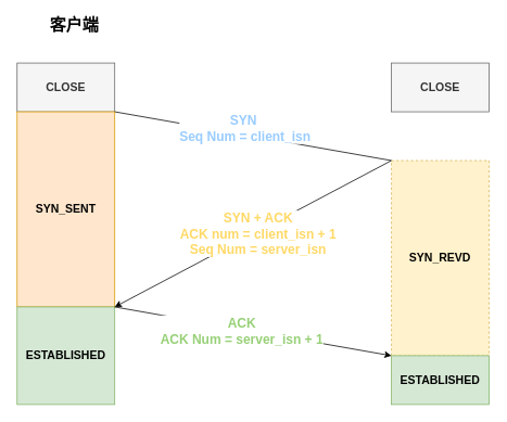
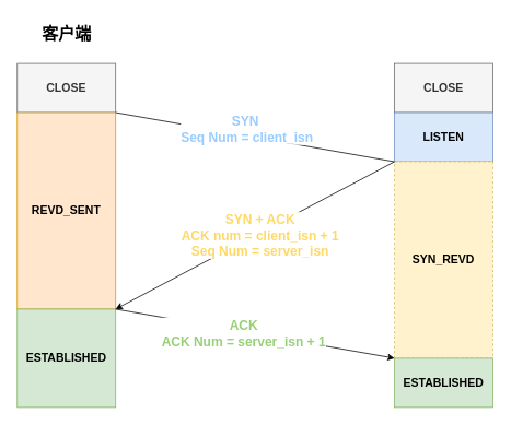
  <mxCell id="0" />
  <mxCell id="1" parent="0" />
  <mxCell id="2" value="CLOSE" style="rounded=0;whiteSpace=wrap;html=1;fillColor=#f5f5f5;fontColor=#333333;strokeColor=#666666;fontStyle=1;fontSize=14;" vertex="1" parent="1"><mxGeometry x="20" y="77" width="120" height="60" as="geometry" /></mxCell>
  <mxCell id="3" style="rounded=0;orthogonalLoop=1;jettySize=auto;html=1;exitX=1;exitY=0;exitDx=0;exitDy=0;entryX=0;entryY=0;entryDx=0;entryDy=0;endArrow=none;" edge="1" parent="1" source="5" target="9"><mxGeometry relative="1" as="geometry" /></mxCell>
  <mxCell id="4" value="&lt;b style=&quot;font-size: 16px;&quot;&gt;&lt;font color=&quot;#99ccff&quot; style=&quot;font-size: 16px;&quot;&gt;SYN&amp;nbsp;&lt;/font&gt;&lt;/b&gt;&lt;div style=&quot;font-size: 16px;&quot;&gt;&lt;b style=&quot;&quot;&gt;&lt;font color=&quot;#99ccff&quot; style=&quot;font-size: 16px;&quot;&gt;Seq Num = client_isn&lt;/font&gt;&lt;/b&gt;&lt;/div&gt;" style="edgeLabel;html=1;align=center;verticalAlign=middle;resizable=0;points=[];" vertex="1" connectable="0" parent="3"><mxGeometry x="-0.205" y="-1" relative="1" as="geometry"><mxPoint x="25" y="-5" as="offset" /></mxGeometry></mxCell>
- <mxCell id="5" value="SYN_SENT" style="rounded=0;whiteSpace=wrap;html=1;fontStyle=1;fontSize=14;fillColor=#ffe6cc;strokeColor=#d79b00;" vertex="1" parent="1"><mxGeometry x="20" y="137" width="120" height="240" as="geometry" /></mxCell>
+ <mxCell id="5" value="REVD_SENT" style="rounded=0;whiteSpace=wrap;html=1;fontStyle=1;fontSize=14;fillColor=#ffe6cc;strokeColor=#d79b00;" vertex="1" parent="1"><mxGeometry x="20" y="137" width="120" height="240" as="geometry" /></mxCell>
  <mxCell id="6" value="ESTABLISHED" style="rounded=0;whiteSpace=wrap;html=1;fontStyle=1;fontSize=14;fillColor=#d5e8d4;strokeColor=#82b366;" vertex="1" parent="1"><mxGeometry x="20" y="377" width="120" height="120" as="geometry" /></mxCell>
  <mxCell id="7" value="CLOSE" style="rounded=0;whiteSpace=wrap;html=1;fillColor=#f5f5f5;fontColor=#333333;strokeColor=#666666;fontStyle=1;fontSize=14;" vertex="1" parent="1"><mxGeometry x="480" y="77" width="120" height="60" as="geometry" /></mxCell>
+ <mxCell id="8" value="LISTEN" style="rounded=0;whiteSpace=wrap;html=1;fontStyle=1;fontSize=14;fillColor=#dae8fc;strokeColor=#6c8ebf;" vertex="1" parent="1"><mxGeometry x="480" y="137" width="120" height="60" as="geometry" /></mxCell>
  <mxCell id="9" value="SYN_REVD" style="rounded=0;whiteSpace=wrap;html=1;fontStyle=1;fontSize=14;fillColor=#fff2cc;strokeColor=#d6b656;dashed=1;" vertex="1" parent="1"><mxGeometry x="480" y="197" width="120" height="240" as="geometry" /></mxCell>
  <mxCell id="10" value="ESTABLISHED" style="rounded=0;whiteSpace=wrap;html=1;fontStyle=1;fontSize=14;fillColor=#d5e8d4;strokeColor=#82b366;" vertex="1" parent="1"><mxGeometry x="480" y="437" width="120" height="60" as="geometry" /></mxCell>
- <mxCell id="11" value="&lt;b&gt;&lt;font style=&quot;font-size: 20px;&quot;&gt;客户端&lt;/font&gt;&lt;/b&gt;" style="text;html=1;align=center;verticalAlign=middle;resizable=0;points=[];autosize=1;strokeColor=none;fillColor=none;" vertex="1" parent="1"><mxGeometry x="50" y="10" width="80" height="40" as="geometry" /></mxCell>
+ <mxCell id="11" value="&lt;b&gt;&lt;font style=&quot;font-size: 20px;&quot;&gt;客户端&lt;/font&gt;&lt;/b&gt;" style="text;html=1;align=center;verticalAlign=middle;resizable=0;points=[];autosize=1;strokeColor=none;fillColor=none;" vertex="1" parent="1"><mxGeometry x="40" y="20" width="80" height="40" as="geometry" /></mxCell>
  <mxCell id="12" value="" style="endArrow=classic;html=1;rounded=0;exitX=0;exitY=0;exitDx=0;exitDy=0;entryX=1;entryY=0;entryDx=0;entryDy=0;" edge="1" parent="1" source="9" target="6"><mxGeometry width="50" height="50" relative="1" as="geometry"><mxPoint x="290" y="277" as="sourcePoint" /><mxPoint x="340" y="227" as="targetPoint" /></mxGeometry></mxCell>
  <mxCell id="13" value="&lt;b style=&quot;font-size: 16px;&quot;&gt;&lt;font color=&quot;#ffd966&quot; style=&quot;font-size: 16px;&quot;&gt;SYN + ACK&lt;/font&gt;&lt;/b&gt;&lt;div style=&quot;font-size: 16px;&quot;&gt;&lt;b&gt;&lt;font color=&quot;#ffd966&quot; style=&quot;font-size: 16px;&quot;&gt;ACK num = client_isn + 1&lt;/font&gt;&lt;/b&gt;&lt;/div&gt;&lt;div style=&quot;font-size: 16px;&quot;&gt;&lt;b style=&quot;&quot;&gt;&lt;font color=&quot;#ffd966&quot; style=&quot;font-size: 16px;&quot;&gt;Seq Num = server_isn&lt;/font&gt;&lt;/b&gt;&lt;/div&gt;" style="edgeLabel;html=1;align=center;verticalAlign=middle;resizable=0;points=[];" vertex="1" connectable="0" parent="12"><mxGeometry x="-0.03" y="2" relative="1" as="geometry"><mxPoint as="offset" /></mxGeometry></mxCell>
  <mxCell id="14" value="" style="endArrow=classic;html=1;rounded=0;exitX=1;exitY=0;exitDx=0;exitDy=0;entryX=0;entryY=0;entryDx=0;entryDy=0;" edge="1" parent="1" source="6" target="10"><mxGeometry width="50" height="50" relative="1" as="geometry"><mxPoint x="290" y="277" as="sourcePoint" /><mxPoint x="340" y="227" as="targetPoint" /></mxGeometry></mxCell>
  <mxCell id="15" value="&lt;b style=&quot;font-size: 16px;&quot;&gt;&lt;font color=&quot;#97d077&quot; style=&quot;font-size: 16px;&quot;&gt;ACK&lt;/font&gt;&lt;/b&gt;&lt;div style=&quot;font-size: 16px;&quot;&gt;&lt;b style=&quot;&quot;&gt;&lt;font color=&quot;#97d077&quot; style=&quot;font-size: 16px;&quot;&gt;ACK Num = server_isn + 1&lt;/font&gt;&lt;/b&gt;&lt;/div&gt;" style="edgeLabel;html=1;align=center;verticalAlign=middle;resizable=0;points=[];" vertex="1" connectable="0" parent="14"><mxGeometry x="-0.087" y="-2" relative="1" as="geometry"><mxPoint as="offset" /></mxGeometry></mxCell>
